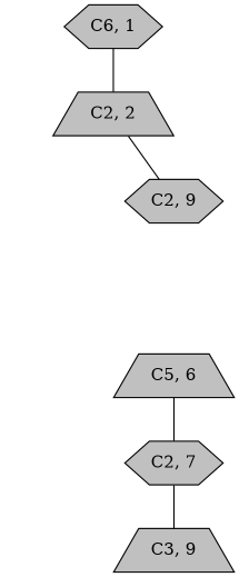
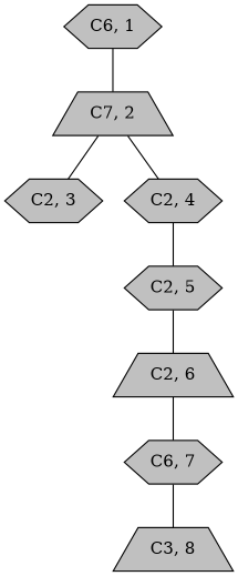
  graph {
    shape=square
    node [fillcolor=grey shape=hexagon style=filled]
    n1 [label="C6, 1"]
-   n2 [label="C2, 2" shape=trapezium]
-   n4 [label="C2, 9"]
-   n6 [label="C5, 6" shape=trapezium]
-   n7 [label="C2, 7"]
-   n8 [label="C3, 9" shape=trapezium]
+   n2 [label="C7, 2" shape=trapezium]
+   n3 [label="C2, 3"]
+   n4 [label="C2, 4"]
+   n5 [label="C2, 5"]
+   n6 [label="C2, 6" shape=trapezium]
+   n7 [label="C6, 7"]
+   n8 [label="C3, 8" shape=trapezium]
    n1 -- n2
+   n2 -- n3
    n2 -- n4
+   n4 -- n5
+   n5 -- n6
    n6 -- n7
    n7 -- n8
  }
